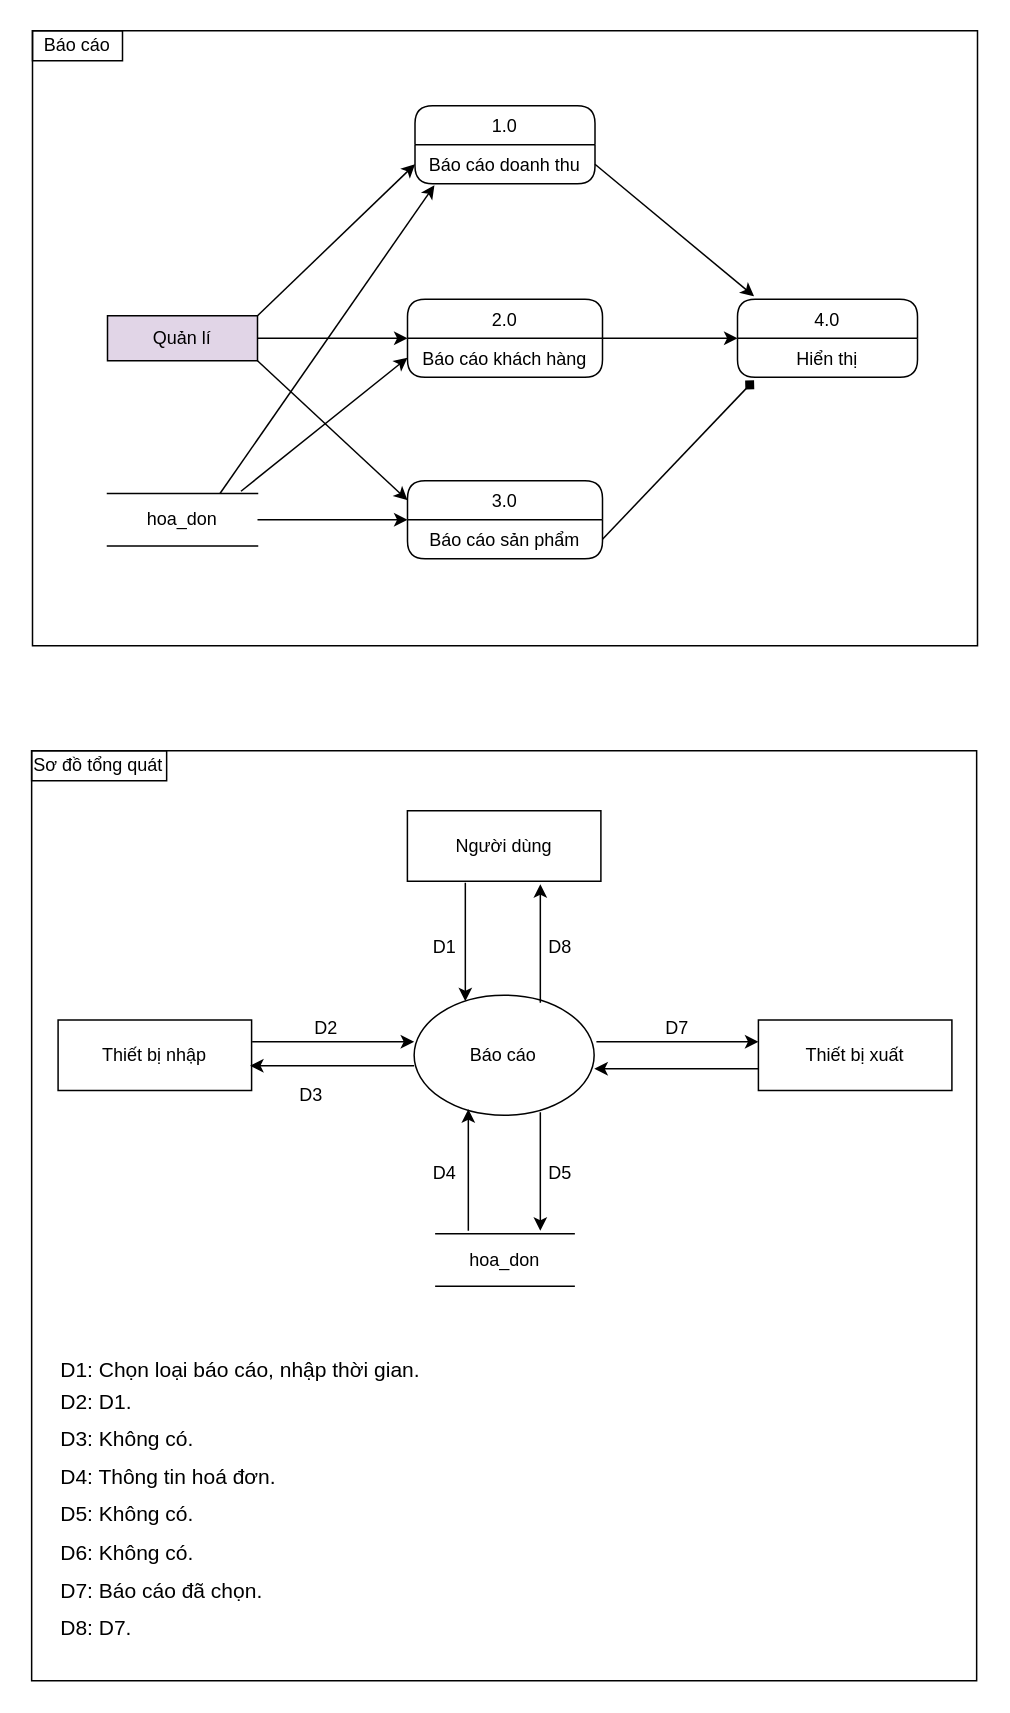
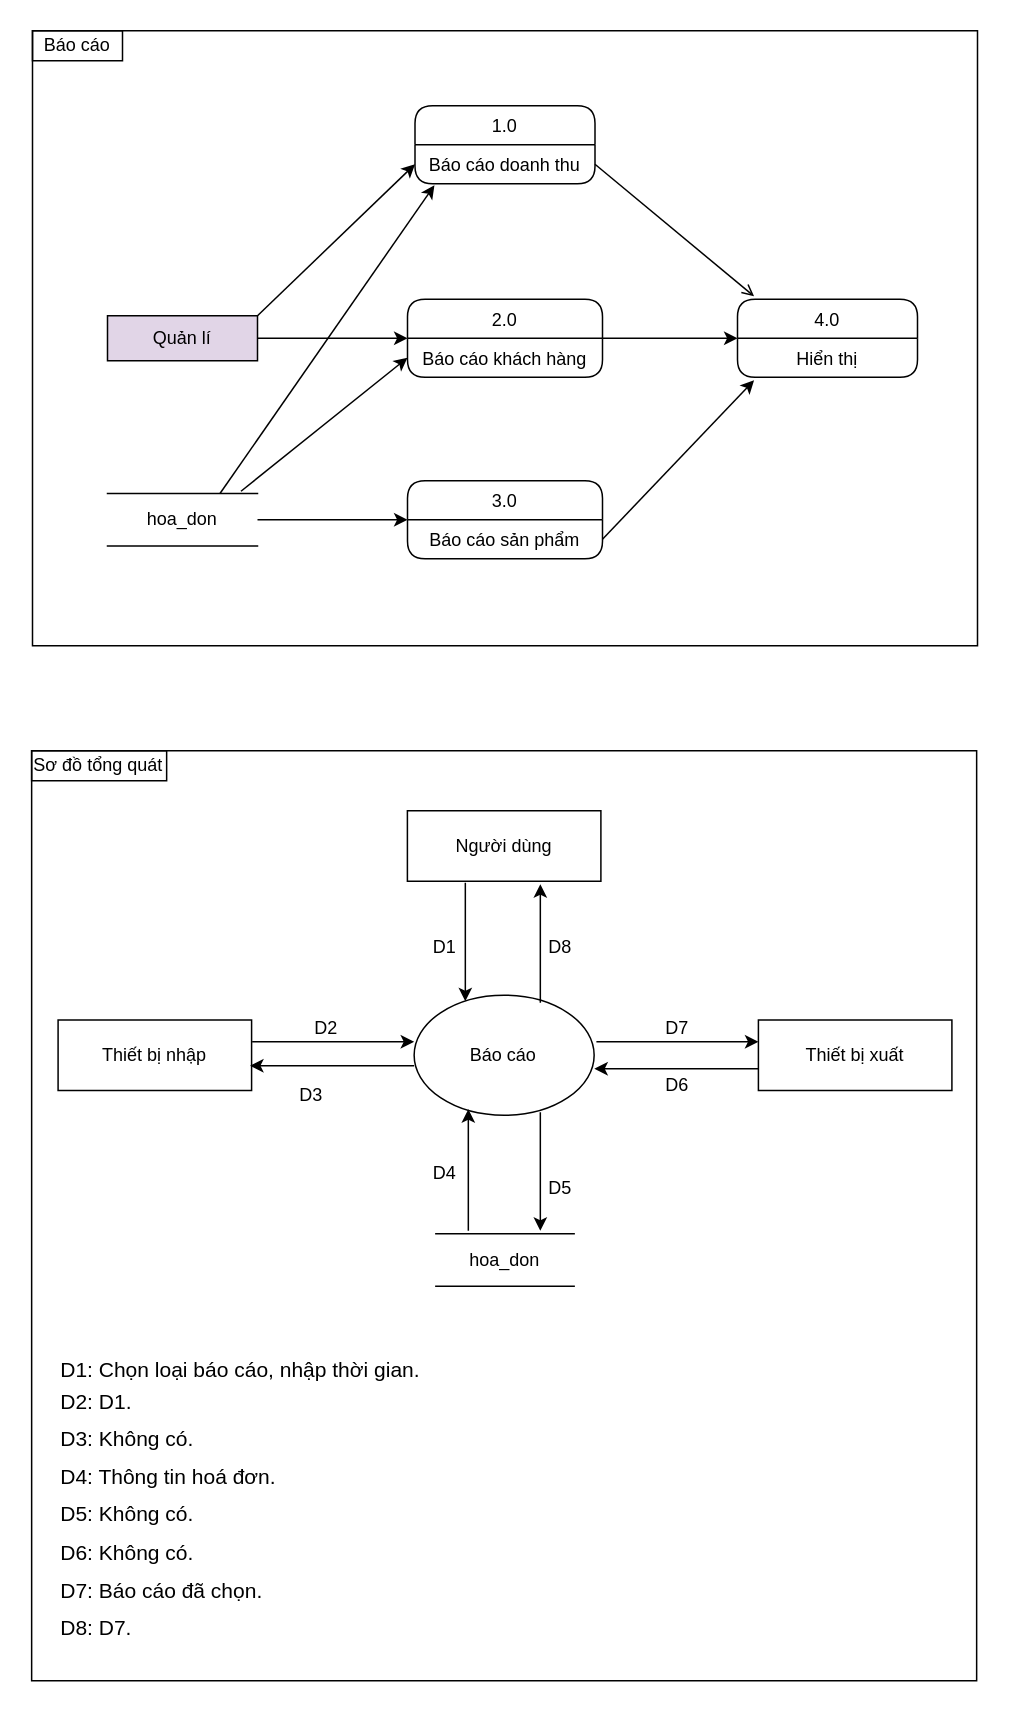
  <mxCell id="0" />
  <mxCell id="1" parent="0" />
  <mxCell id="2" value="" style="rounded=0;whiteSpace=wrap;html=1;fillColor=none;" vertex="1" parent="1"><mxGeometry x="20.43" y="500" width="630" height="620" as="geometry" /></mxCell>
  <mxCell id="3" value="" style="rounded=0;whiteSpace=wrap;html=1;fillColor=none;" vertex="1" parent="1"><mxGeometry x="21" y="20" width="630" height="410" as="geometry" /></mxCell>
  <mxCell id="4" style="edgeStyle=orthogonalEdgeStyle;rounded=0;orthogonalLoop=1;jettySize=auto;html=1;" edge="1" parent="1" source="5" target="7"><mxGeometry relative="1" as="geometry" /></mxCell>
  <mxCell id="5" value="Quản lí" style="rounded=0;whiteSpace=wrap;html=1;fillColor=#e1d5e7;" vertex="1" parent="1"><mxGeometry x="71" y="210" width="100" height="30" as="geometry" /></mxCell>
  <mxCell id="6" style="edgeStyle=orthogonalEdgeStyle;rounded=0;orthogonalLoop=1;jettySize=auto;html=1;" edge="1" parent="1" source="7" target="17"><mxGeometry relative="1" as="geometry" /></mxCell>
  <mxCell id="7" value="2.0" style="swimlane;fontStyle=0;childLayout=stackLayout;horizontal=1;startSize=26;fillColor=none;horizontalStack=0;resizeParent=1;resizeParentMax=0;resizeLast=0;collapsible=1;marginBottom=0;rounded=1;" vertex="1" parent="1"><mxGeometry x="271" y="199" width="130" height="52" as="geometry" /></mxCell>
  <mxCell id="8" value="Báo cáo khách hàng" style="text;strokeColor=none;fillColor=none;align=center;verticalAlign=top;spacingLeft=4;spacingRight=4;overflow=hidden;rotatable=0;points=[[0,0.5],[1,0.5]];portConstraint=eastwest;" vertex="1" parent="7"><mxGeometry y="26" width="130" height="26" as="geometry" /></mxCell>
  <mxCell id="9" value="1.0" style="swimlane;fontStyle=0;childLayout=stackLayout;horizontal=1;startSize=26;fillColor=none;horizontalStack=0;resizeParent=1;resizeParentMax=0;resizeLast=0;collapsible=1;marginBottom=0;rounded=1;" vertex="1" parent="1"><mxGeometry x="276" y="70" width="120" height="52" as="geometry" /></mxCell>
  <mxCell id="10" value="Báo cáo doanh thu" style="text;strokeColor=none;fillColor=none;align=center;verticalAlign=top;spacingLeft=4;spacingRight=4;overflow=hidden;rotatable=0;points=[[0,0.5],[1,0.5]];portConstraint=eastwest;" vertex="1" parent="9"><mxGeometry y="26" width="120" height="26" as="geometry" /></mxCell>
  <mxCell id="11" value="3.0" style="swimlane;fontStyle=0;childLayout=stackLayout;horizontal=1;startSize=26;fillColor=none;horizontalStack=0;resizeParent=1;resizeParentMax=0;resizeLast=0;collapsible=1;marginBottom=0;rounded=1;" vertex="1" parent="1"><mxGeometry x="271" y="320" width="130" height="52" as="geometry" /></mxCell>
  <mxCell id="12" value="Báo cáo sản phẩm" style="text;strokeColor=none;fillColor=none;align=center;verticalAlign=top;spacingLeft=4;spacingRight=4;overflow=hidden;rotatable=0;points=[[0,0.5],[1,0.5]];portConstraint=eastwest;" vertex="1" parent="11"><mxGeometry y="26" width="130" height="26" as="geometry" /></mxCell>
  <mxCell id="13" value="" style="endArrow=classic;html=1;exitX=1;exitY=0;exitDx=0;exitDy=0;entryX=0;entryY=0.5;entryDx=0;entryDy=0;" edge="1" parent="1" source="5" target="10"><mxGeometry width="50" height="50" relative="1" as="geometry"><mxPoint x="391" y="340" as="sourcePoint" /><mxPoint x="441" y="290" as="targetPoint" /></mxGeometry></mxCell>
- <mxCell id="14" value="" style="endArrow=classic;html=1;exitX=1;exitY=1;exitDx=0;exitDy=0;entryX=0;entryY=0.25;entryDx=0;entryDy=0;" edge="1" parent="1" source="5" target="11"><mxGeometry width="50" height="50" relative="1" as="geometry"><mxPoint x="391" y="340" as="sourcePoint" /><mxPoint x="441" y="290" as="targetPoint" /></mxGeometry></mxCell>
  <mxCell id="15" style="edgeStyle=orthogonalEdgeStyle;rounded=0;orthogonalLoop=1;jettySize=auto;html=1;" edge="1" parent="1" source="16" target="11"><mxGeometry relative="1" as="geometry" /></mxCell>
  <mxCell id="16" value="hoa_don" style="shape=partialRectangle;whiteSpace=wrap;html=1;left=0;right=0;fillColor=none;rounded=1;align=center;" vertex="1" parent="1"><mxGeometry x="71" y="328.5" width="100" height="35" as="geometry" /></mxCell>
  <mxCell id="17" value="4.0" style="swimlane;fontStyle=0;childLayout=stackLayout;horizontal=1;startSize=26;fillColor=none;horizontalStack=0;resizeParent=1;resizeParentMax=0;resizeLast=0;collapsible=1;marginBottom=0;rounded=1;" vertex="1" parent="1"><mxGeometry x="491" y="199" width="120" height="52" as="geometry" /></mxCell>
  <mxCell id="18" value="Hiển thị" style="text;strokeColor=none;fillColor=none;align=center;verticalAlign=top;spacingLeft=4;spacingRight=4;overflow=hidden;rotatable=0;points=[[0,0.5],[1,0.5]];portConstraint=eastwest;" vertex="1" parent="17"><mxGeometry y="26" width="120" height="26" as="geometry" /></mxCell>
- <mxCell id="19" value="" style="endArrow=diamond;html=1;exitX=1;exitY=0.75;exitDx=0;exitDy=0;entryX=0.092;entryY=1.077;entryDx=0;entryDy=0;entryPerimeter=0;" edge="1" parent="1" source="11" target="18"><mxGeometry width="50" height="50" relative="1" as="geometry"><mxPoint x="391" y="320" as="sourcePoint" /><mxPoint x="551" y="310" as="targetPoint" /></mxGeometry></mxCell>
- <mxCell id="20" value="" style="endArrow=classic;html=1;exitX=1;exitY=0.5;exitDx=0;exitDy=0;entryX=0.092;entryY=-0.038;entryDx=0;entryDy=0;entryPerimeter=0;" edge="1" parent="1" source="10" target="17"><mxGeometry width="50" height="50" relative="1" as="geometry"><mxPoint x="391" y="320" as="sourcePoint" /><mxPoint x="441" y="270" as="targetPoint" /></mxGeometry></mxCell>
+ <mxCell id="19" value="" style="endArrow=classic;html=1;exitX=1;exitY=0.75;exitDx=0;exitDy=0;entryX=0.092;entryY=1.077;entryDx=0;entryDy=0;entryPerimeter=0;" edge="1" parent="1" source="11" target="18"><mxGeometry width="50" height="50" relative="1" as="geometry"><mxPoint x="391" y="320" as="sourcePoint" /><mxPoint x="551" y="310" as="targetPoint" /></mxGeometry></mxCell>
+ <mxCell id="20" value="" style="endArrow=open;html=1;exitX=1;exitY=0.5;exitDx=0;exitDy=0;entryX=0.092;entryY=-0.038;entryDx=0;entryDy=0;entryPerimeter=0;" edge="1" parent="1" source="10" target="17"><mxGeometry width="50" height="50" relative="1" as="geometry"><mxPoint x="391" y="320" as="sourcePoint" /><mxPoint x="441" y="270" as="targetPoint" /></mxGeometry></mxCell>
  <mxCell id="21" value="" style="endArrow=classic;html=1;exitX=0.89;exitY=-0.043;exitDx=0;exitDy=0;exitPerimeter=0;entryX=0;entryY=0.5;entryDx=0;entryDy=0;" edge="1" parent="1" source="16" target="8"><mxGeometry width="50" height="50" relative="1" as="geometry"><mxPoint x="391" y="320" as="sourcePoint" /><mxPoint x="441" y="270" as="targetPoint" /></mxGeometry></mxCell>
  <mxCell id="22" value="" style="endArrow=classic;html=1;exitX=0.75;exitY=0;exitDx=0;exitDy=0;entryX=0.108;entryY=1.038;entryDx=0;entryDy=0;entryPerimeter=0;" edge="1" parent="1" source="16" target="10"><mxGeometry width="50" height="50" relative="1" as="geometry"><mxPoint x="391" y="320" as="sourcePoint" /><mxPoint x="441" y="270" as="targetPoint" /></mxGeometry></mxCell>
  <mxCell id="23" value="Báo cáo" style="rounded=0;whiteSpace=wrap;html=1;fillColor=none;" vertex="1" parent="1"><mxGeometry x="21" y="20" width="60" height="20" as="geometry" /></mxCell>
  <mxCell id="24" value="Báo cáo" style="ellipse;whiteSpace=wrap;html=1;rounded=1;fillColor=none;align=center;" vertex="1" parent="1"><mxGeometry x="275.43" y="663" width="120" height="80" as="geometry" /></mxCell>
  <mxCell id="25" value="Người dùng" style="rounded=0;whiteSpace=wrap;html=1;fillColor=none;align=center;" vertex="1" parent="1"><mxGeometry x="270.93" y="540" width="129" height="47" as="geometry" /></mxCell>
  <mxCell id="26" value="Thiết bị nhập" style="rounded=0;whiteSpace=wrap;html=1;fillColor=none;align=center;" vertex="1" parent="1"><mxGeometry x="38.06" y="679.5" width="129" height="47" as="geometry" /></mxCell>
  <mxCell id="27" value="Thiết bị xuất" style="rounded=0;whiteSpace=wrap;html=1;fillColor=none;align=center;" vertex="1" parent="1"><mxGeometry x="504.94" y="679.5" width="129" height="47" as="geometry" /></mxCell>
  <mxCell id="28" value="hoa_don" style="shape=partialRectangle;whiteSpace=wrap;html=1;left=0;right=0;fillColor=none;rounded=1;align=center;" vertex="1" parent="1"><mxGeometry x="289.92" y="822" width="92.16" height="35" as="geometry" /></mxCell>
  <mxCell id="29" value="" style="endArrow=classic;html=1;" edge="1" parent="1"><mxGeometry width="50" height="50" relative="1" as="geometry"><mxPoint x="167.43" y="694" as="sourcePoint" /><mxPoint x="275.43" y="694" as="targetPoint" /></mxGeometry></mxCell>
  <mxCell id="30" value="" style="endArrow=classic;html=1;" edge="1" parent="1"><mxGeometry width="50" height="50" relative="1" as="geometry"><mxPoint x="396.94" y="694" as="sourcePoint" /><mxPoint x="504.94" y="694" as="targetPoint" /></mxGeometry></mxCell>
  <mxCell id="31" value="" style="endArrow=classic;html=1;" edge="1" parent="1"><mxGeometry width="50" height="50" relative="1" as="geometry"><mxPoint x="504.94" y="712" as="sourcePoint" /><mxPoint x="395.55" y="712" as="targetPoint" /></mxGeometry></mxCell>
  <mxCell id="32" value="" style="endArrow=classic;html=1;" edge="1" parent="1"><mxGeometry width="50" height="50" relative="1" as="geometry"><mxPoint x="275.43" y="710" as="sourcePoint" /><mxPoint x="166.04" y="710" as="targetPoint" /></mxGeometry></mxCell>
  <mxCell id="33" value="" style="endArrow=classic;html=1;" edge="1" parent="1"><mxGeometry width="50" height="50" relative="1" as="geometry"><mxPoint x="311.55" y="820" as="sourcePoint" /><mxPoint x="311.55" y="739" as="targetPoint" /></mxGeometry></mxCell>
  <mxCell id="34" value="" style="endArrow=classic;html=1;" edge="1" parent="1"><mxGeometry width="50" height="50" relative="1" as="geometry"><mxPoint x="309.55" y="588" as="sourcePoint" /><mxPoint x="309.55" y="667" as="targetPoint" /></mxGeometry></mxCell>
  <mxCell id="35" value="" style="endArrow=classic;html=1;" edge="1" parent="1"><mxGeometry width="50" height="50" relative="1" as="geometry"><mxPoint x="359.55" y="668" as="sourcePoint" /><mxPoint x="359.55" y="589" as="targetPoint" /></mxGeometry></mxCell>
  <mxCell id="36" value="" style="endArrow=classic;html=1;" edge="1" parent="1"><mxGeometry width="50" height="50" relative="1" as="geometry"><mxPoint x="359.55" y="741" as="sourcePoint" /><mxPoint x="359.55" y="820" as="targetPoint" /></mxGeometry></mxCell>
  <mxCell id="37" value="D1" style="text;html=1;strokeColor=none;fillColor=none;align=center;verticalAlign=middle;whiteSpace=wrap;rounded=0;" vertex="1" parent="1"><mxGeometry x="280.43" y="621" width="32" height="20" as="geometry" /></mxCell>
  <mxCell id="38" value="D2" style="text;html=1;strokeColor=none;fillColor=none;align=center;verticalAlign=middle;whiteSpace=wrap;rounded=0;" vertex="1" parent="1"><mxGeometry x="201.06" y="675" width="32" height="20" as="geometry" /></mxCell>
  <mxCell id="39" value="D3" style="text;html=1;strokeColor=none;fillColor=none;align=center;verticalAlign=middle;whiteSpace=wrap;rounded=0;" vertex="1" parent="1"><mxGeometry x="191.06" y="720" width="32" height="20" as="geometry" /></mxCell>
  <mxCell id="40" value="D4" style="text;html=1;strokeColor=none;fillColor=none;align=center;verticalAlign=middle;whiteSpace=wrap;rounded=0;" vertex="1" parent="1"><mxGeometry x="280.43" y="772" width="32" height="20" as="geometry" /></mxCell>
- <mxCell id="41" value="D5" style="text;html=1;strokeColor=none;fillColor=none;align=center;verticalAlign=middle;whiteSpace=wrap;rounded=0;" vertex="1" parent="1"><mxGeometry x="356.55" y="772" width="32" height="20" as="geometry" /></mxCell>
+ <mxCell id="41" value="D5" style="text;html=1;strokeColor=none;fillColor=none;align=center;verticalAlign=middle;whiteSpace=wrap;rounded=0;" vertex="1" parent="1"><mxGeometry x="356.55" y="782" width="32" height="20" as="geometry" /></mxCell>
+ <mxCell id="42" value="D6" style="text;html=1;strokeColor=none;fillColor=none;align=center;verticalAlign=middle;whiteSpace=wrap;rounded=0;" vertex="1" parent="1"><mxGeometry x="434.55" y="713" width="32" height="20" as="geometry" /></mxCell>
  <mxCell id="43" value="D7" style="text;html=1;strokeColor=none;fillColor=none;align=center;verticalAlign=middle;whiteSpace=wrap;rounded=0;" vertex="1" parent="1"><mxGeometry x="434.55" y="675" width="32" height="20" as="geometry" /></mxCell>
  <mxCell id="44" value="D8" style="text;html=1;strokeColor=none;fillColor=none;align=center;verticalAlign=middle;whiteSpace=wrap;rounded=0;" vertex="1" parent="1"><mxGeometry x="356.55" y="621" width="32" height="20" as="geometry" /></mxCell>
  <mxCell id="45" value="&lt;p style=&quot;line-height: 140%&quot;&gt;&lt;/p&gt;&lt;div style=&quot;font-size: 14px&quot;&gt;D1: Chọn loại báo cáo, nhập thời gian.&lt;/div&gt;&lt;div style=&quot;line-height: 180% ; font-size: 14px&quot;&gt;D2:&lt;font style=&quot;font-size: 14px&quot;&gt; &lt;/font&gt;D1.&lt;br&gt;&lt;/div&gt;&lt;div style=&quot;line-height: 180% ; font-size: 14px&quot;&gt;D3: Không có.&lt;/div&gt;&lt;div style=&quot;line-height: 180% ; font-size: 14px&quot;&gt;D4: Thông tin hoá đơn.&lt;br&gt;&lt;/div&gt;&lt;div style=&quot;line-height: 180% ; font-size: 14px&quot;&gt;D5: Không có.&lt;br&gt;&lt;/div&gt;&lt;div style=&quot;line-height: 180% ; font-size: 14px&quot;&gt;D6: Không có.&lt;br&gt;&lt;/div&gt;&lt;div style=&quot;line-height: 180% ; font-size: 14px&quot;&gt;D7: Báo cáo đã chọn.&lt;br&gt;&lt;/div&gt;&lt;div style=&quot;line-height: 180% ; font-size: 14px&quot;&gt;D8: D7.&lt;br&gt;&lt;/div&gt;&lt;p&gt;&lt;/p&gt;" style="text;html=1;strokeColor=none;fillColor=none;align=left;verticalAlign=middle;rounded=0;fontSize=14;labelBorderColor=none;labelBackgroundColor=none;" vertex="1" parent="1"><mxGeometry x="38.06" y="900" width="533.18" height="201" as="geometry" /></mxCell>
  <mxCell id="46" value="Sơ đồ tổng quát" style="rounded=0;whiteSpace=wrap;html=1;fillColor=none;" vertex="1" parent="1"><mxGeometry x="20.43" y="500" width="90" height="20" as="geometry" /></mxCell>
